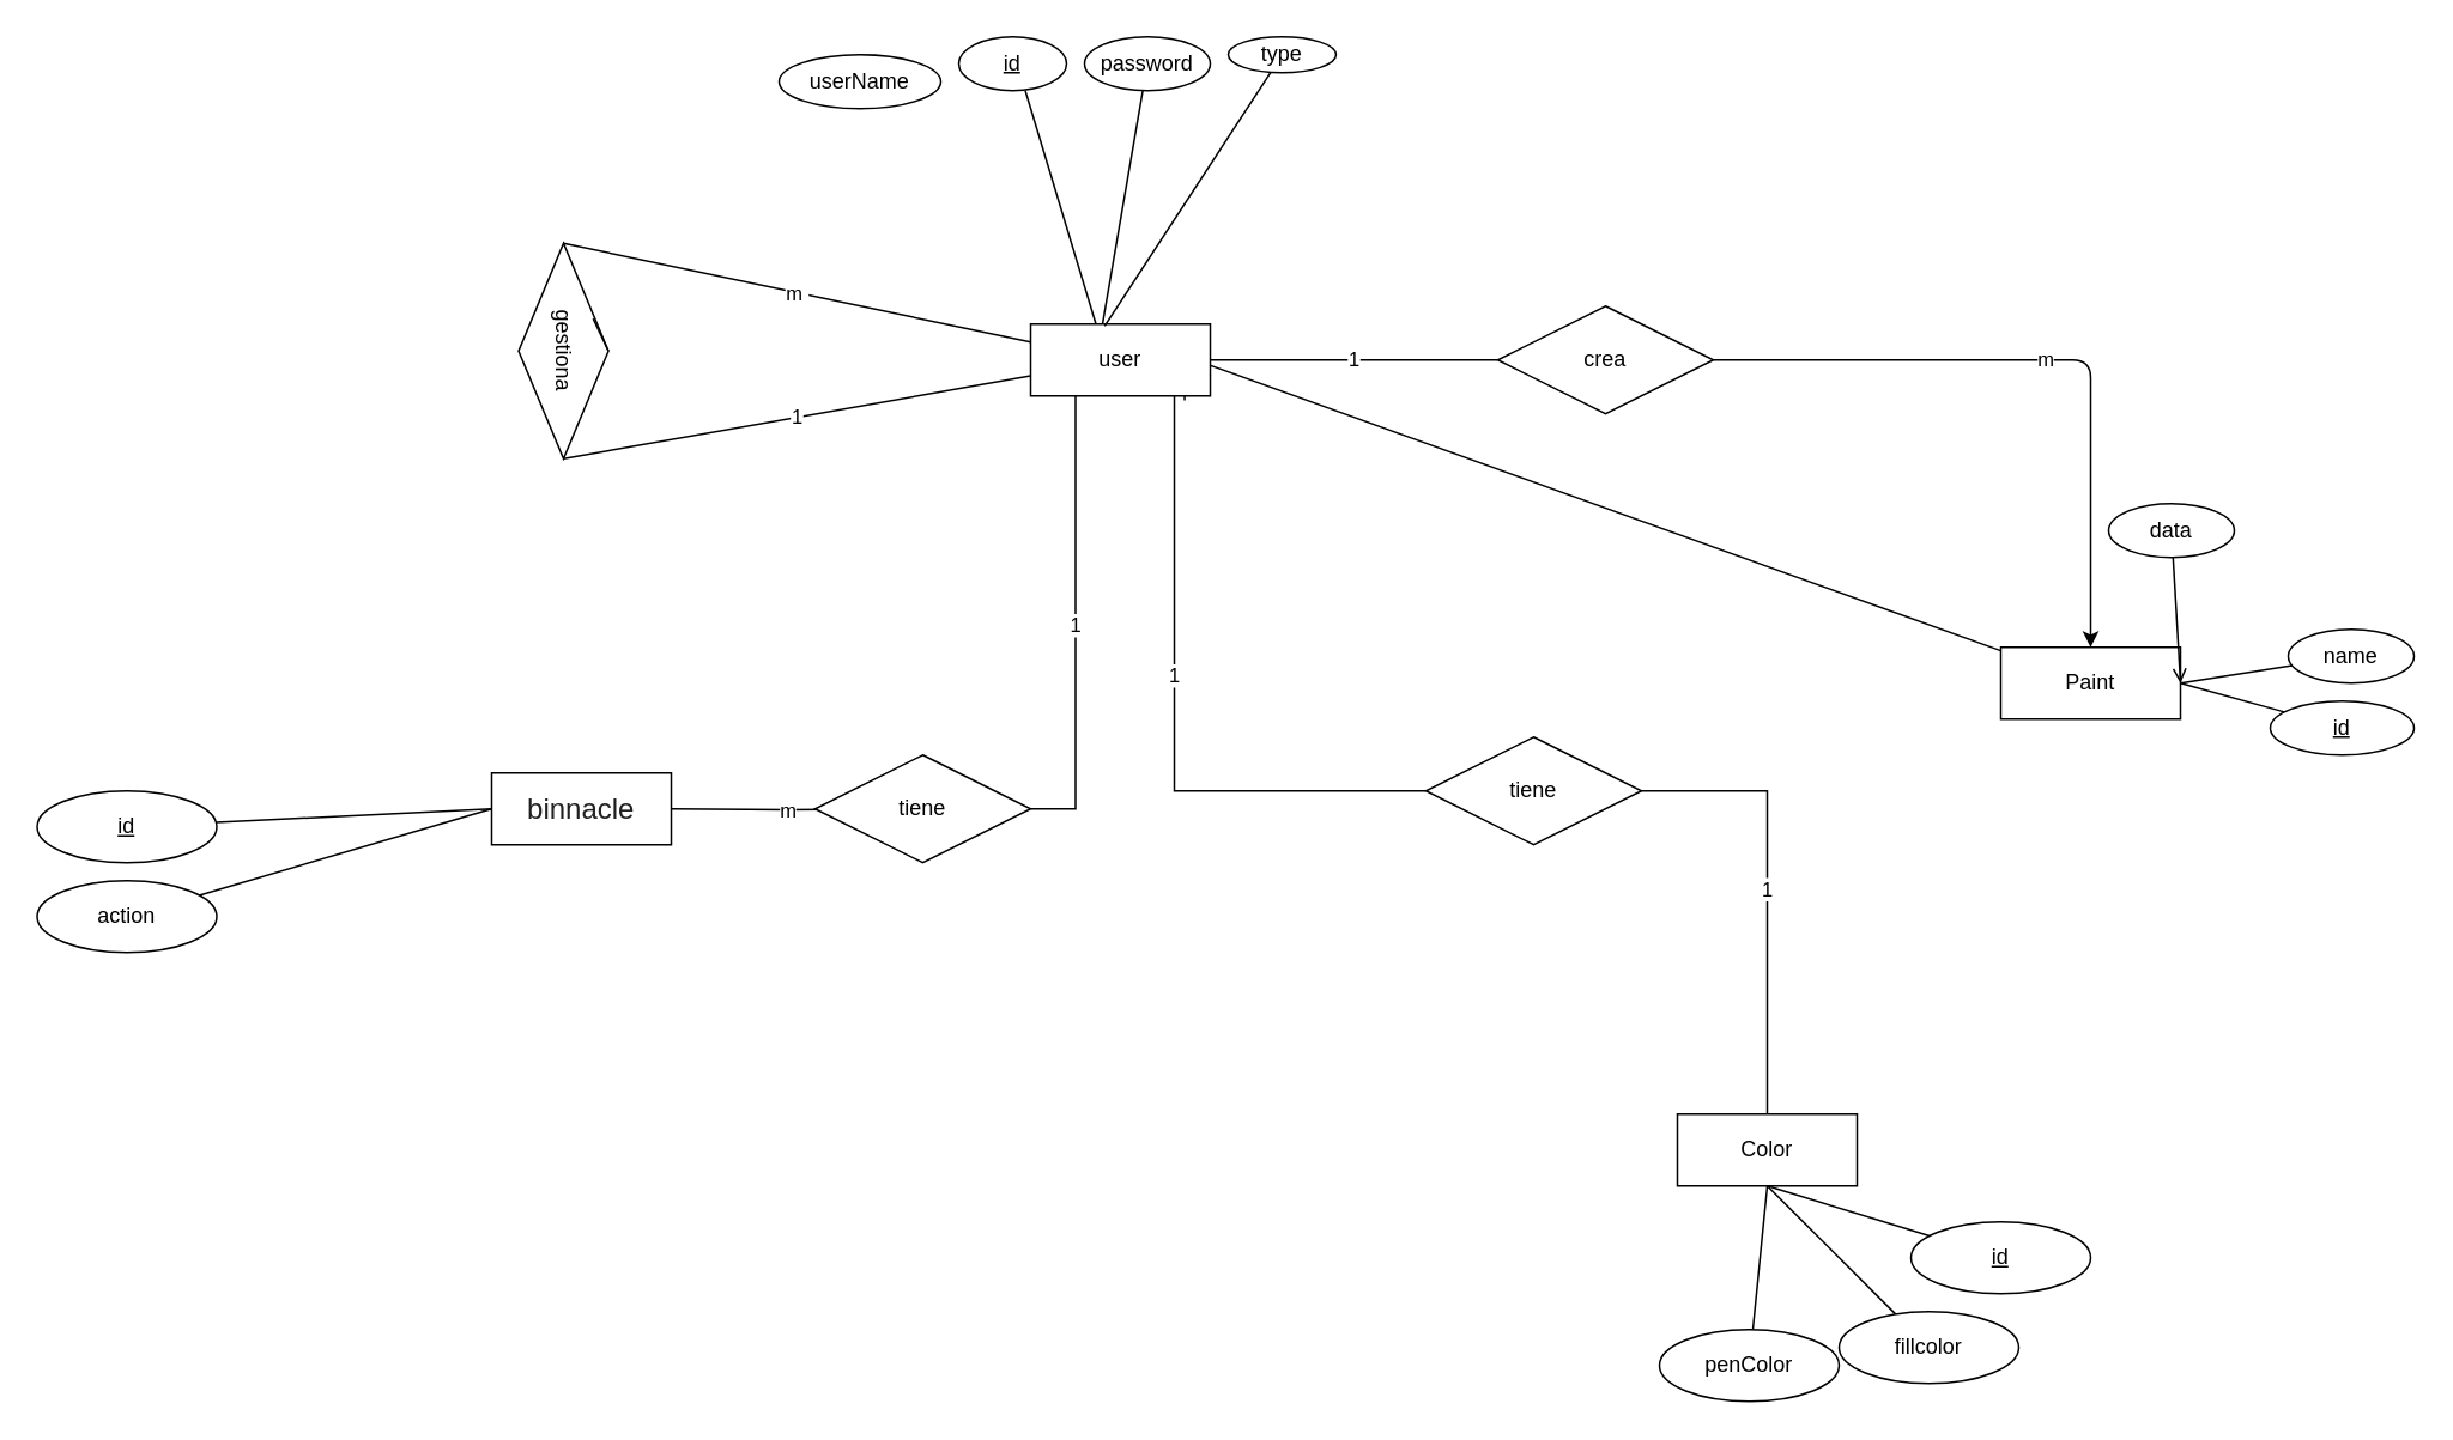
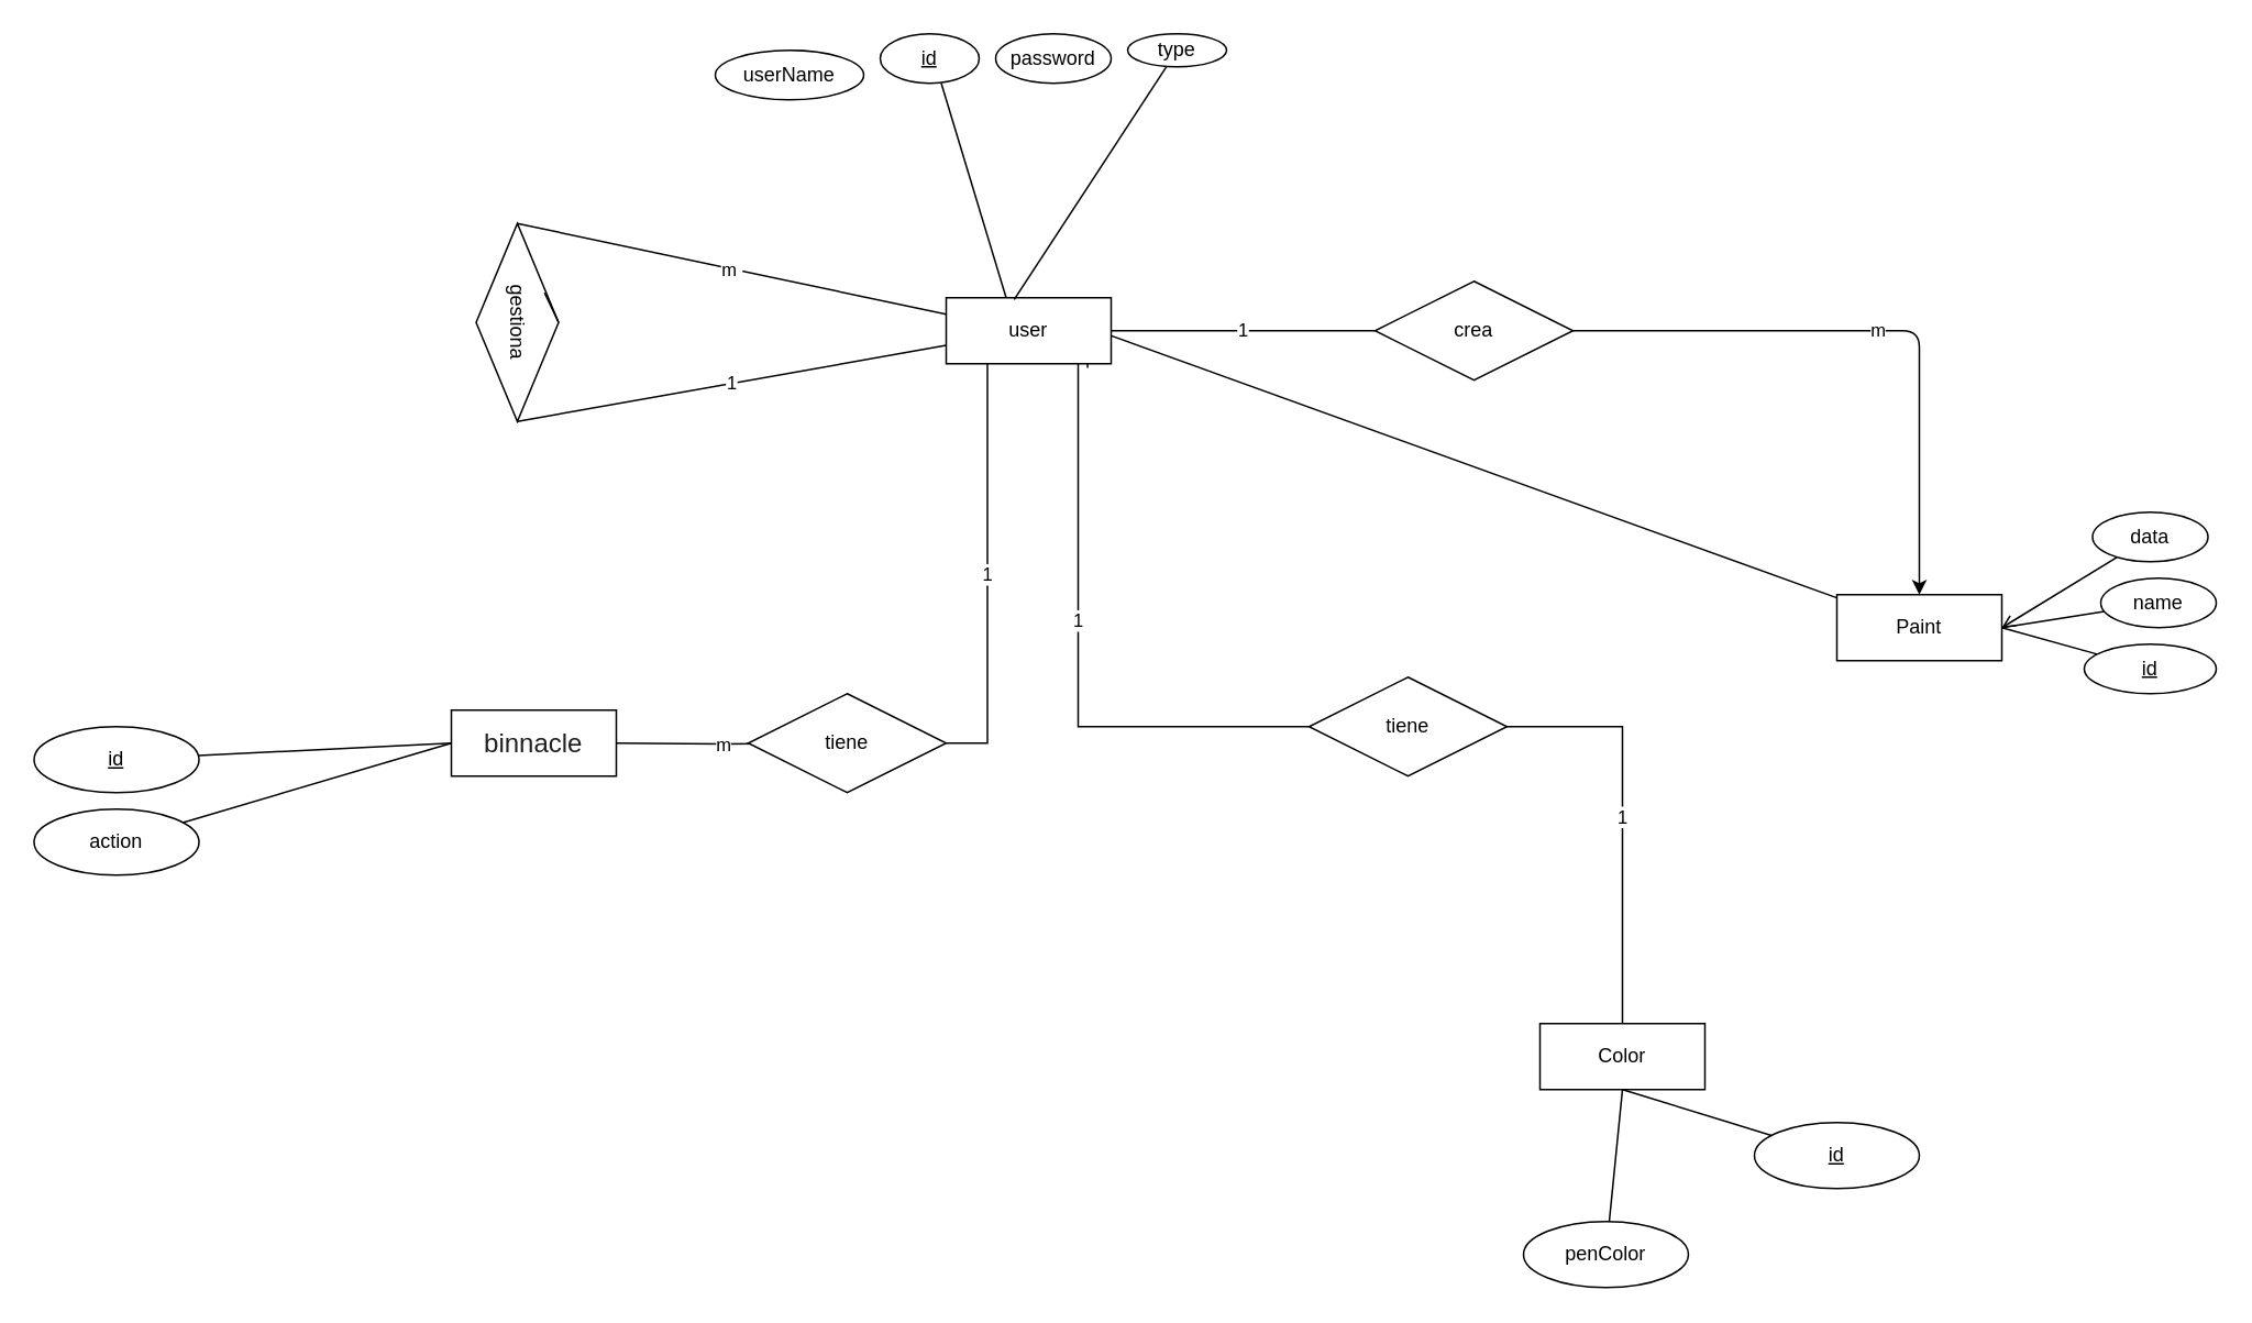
  <mxCell id="0" />
  <mxCell id="1" parent="0" />
  <mxCell id="2" value="&lt;font style=&quot;vertical-align: inherit&quot;&gt;&lt;font style=&quot;vertical-align: inherit&quot;&gt;1&lt;/font&gt;&lt;/font&gt;" style="rounded=0;orthogonalLoop=1;jettySize=auto;html=1;endArrow=none;endFill=0;entryX=1;entryY=0.5;entryDx=0;entryDy=0;" parent="1" source="7" target="11" edge="1"><mxGeometry relative="1" as="geometry"><mxPoint x="623" as="targetPoint" y="350" /></mxGeometry></mxCell>
  <mxCell id="3" value="&lt;font style=&quot;vertical-align: inherit&quot;&gt;&lt;font style=&quot;vertical-align: inherit&quot;&gt;1&lt;/font&gt;&lt;/font&gt;" style="edgeStyle=orthogonalEdgeStyle;rounded=0;orthogonalLoop=1;jettySize=auto;html=1;entryX=0;entryY=0.5;entryDx=0;entryDy=0;endArrow=none;endFill=0;" parent="1" source="7" target="12" edge="1"><mxGeometry relative="1" as="geometry"><Array as="points" /></mxGeometry></mxCell>
  <mxCell id="4" style="rounded=0;orthogonalLoop=1;jettySize=auto;html=1;endArrow=none;endFill=0;exitX=0.374;exitY=0.01;exitDx=0;exitDy=0;exitPerimeter=0;" parent="1" source="7" target="9" edge="1"><mxGeometry relative="1" as="geometry" /></mxCell>
  <mxCell id="5" style="rounded=0;orthogonalLoop=1;jettySize=auto;html=1;endArrow=none;endFill=0;entryX=0.617;entryY=1;entryDx=0;entryDy=0;entryPerimeter=0;exitX=0.365;exitY=0.013;exitDx=0;exitDy=0;exitPerimeter=0;" parent="1" source="7" target="17" edge="1"><mxGeometry relative="1" as="geometry"><mxPoint x="663" y="100" as="targetPoint" /></mxGeometry></mxCell>
  <mxCell id="6" value="1" style="edgeStyle=orthogonalEdgeStyle;rounded=0;orthogonalLoop=1;jettySize=auto;html=1;entryX=0;entryY=0.5;entryDx=0;entryDy=0;endArrow=none;endFill=0;exitX=0.857;exitY=1.064;exitDx=0;exitDy=0;exitPerimeter=0;" parent="1" source="7" target="42" edge="1"><mxGeometry relative="1" as="geometry"><Array as="points"><mxPoint x="659" y="200" /><mxPoint x="653" y="200" /><mxPoint x="653" y="440" /></Array></mxGeometry></mxCell>
  <mxCell id="7" value="user" style="whiteSpace=wrap;html=1;align=center;" parent="1" vertex="1"><mxGeometry x="573" y="180" width="100" height="40" as="geometry" /></mxCell>
  <mxCell id="8" value="&lt;font style=&quot;vertical-align: inherit&quot;&gt;&lt;font style=&quot;vertical-align: inherit&quot;&gt;1&lt;/font&gt;&lt;/font&gt;" style="edgeStyle=orthogonalEdgeStyle;rounded=0;orthogonalLoop=1;jettySize=auto;html=1;endArrow=none;endFill=0;exitX=0.25;exitY=1;exitDx=0;exitDy=0;entryX=1;entryY=0.5;entryDx=0;entryDy=0;" parent="1" source="7" target="15" edge="1"><mxGeometry relative="1" as="geometry"><mxPoint x="623" y="590" as="sourcePoint" /></mxGeometry></mxCell>
  <mxCell id="9" value="Paint" style="whiteSpace=wrap;html=1;align=center;" parent="1" vertex="1"><mxGeometry x="1113" y="360" width="100" height="40" as="geometry" /></mxCell>
  <mxCell id="10" value="&lt;font style=&quot;vertical-align: inherit&quot;&gt;&lt;font style=&quot;vertical-align: inherit&quot;&gt;&lt;font style=&quot;vertical-align: inherit&quot;&gt;&lt;font style=&quot;vertical-align: inherit&quot;&gt;m&amp;nbsp;&lt;/font&gt;&lt;/font&gt;&lt;/font&gt;&lt;/font&gt;" style="rounded=0;orthogonalLoop=1;jettySize=auto;html=1;endArrow=none;endFill=0;entryX=0;entryY=0.25;entryDx=0;entryDy=0;exitX=0;exitY=0.5;exitDx=0;exitDy=0;" parent="1" source="11" target="7" edge="1"><mxGeometry relative="1" as="geometry"><mxPoint x="318" y="150" as="sourcePoint" /></mxGeometry></mxCell>
  <mxCell id="11" value="gestiona" style="shape=rhombus;perimeter=rhombusPerimeter;whiteSpace=wrap;html=1;align=center;rotation=90;" parent="1" vertex="1"><mxGeometry x="253" y="170" width="120" height="50" as="geometry" /></mxCell>
  <mxCell id="12" value="crea" style="shape=rhombus;perimeter=rhombusPerimeter;whiteSpace=wrap;html=1;align=center;" parent="1" vertex="1"><mxGeometry x="833" y="170" width="120" height="60" as="geometry" /></mxCell>
  <mxCell id="13" value="&lt;span style=&quot;color: rgb(33 , 33 , 33) ; font-family: &amp;#34;poppins&amp;#34; , sans-serif ; font-size: 16px ; text-align: left ; background-color: rgb(255 , 255 , 255)&quot;&gt;binnacle&lt;/span&gt;" style="whiteSpace=wrap;html=1;align=center;" parent="1" vertex="1"><mxGeometry x="273" y="430" width="100" height="40" as="geometry" /></mxCell>
  <mxCell id="14" value="&lt;font style=&quot;vertical-align: inherit&quot;&gt;&lt;font style=&quot;vertical-align: inherit&quot;&gt;m&lt;/font&gt;&lt;/font&gt;" style="edgeStyle=orthogonalEdgeStyle;rounded=0;orthogonalLoop=1;jettySize=auto;html=1;entryX=1;entryY=0.5;entryDx=0;entryDy=0;endArrow=none;endFill=0;" parent="1" target="13" edge="1"><mxGeometry relative="1" as="geometry"><mxPoint x="503" y="450" as="sourcePoint" /></mxGeometry></mxCell>
  <mxCell id="15" value="tiene" style="shape=rhombus;perimeter=rhombusPerimeter;whiteSpace=wrap;html=1;align=center;" parent="1" vertex="1"><mxGeometry x="453" y="420" width="120" height="60" as="geometry" /></mxCell>
  <mxCell id="16" value="userName" style="ellipse;whiteSpace=wrap;html=1;" parent="1" vertex="1"><mxGeometry x="433" y="30" width="90" height="30" as="geometry" /></mxCell>
  <mxCell id="17" value="&lt;u&gt;id&lt;/u&gt;" style="ellipse;whiteSpace=wrap;html=1;" parent="1" vertex="1"><mxGeometry y="20" width="60" height="30" as="geometry" x="533" /></mxCell>
  <mxCell id="18" value="m" style="endArrow=classic;html=1;exitX=1;exitY=0.5;exitDx=0;exitDy=0;edgeStyle=orthogonalEdgeStyle;" parent="1" source="12" target="9" edge="1"><mxGeometry width="50" height="50" relative="1" as="geometry"><mxPoint x="723" y="470" as="sourcePoint" /><mxPoint x="773" y="420" as="targetPoint" /></mxGeometry></mxCell>
  <mxCell id="19" style="edgeStyle=none;rounded=0;orthogonalLoop=1;jettySize=auto;html=1;entryX=1;entryY=0.5;entryDx=0;entryDy=0;endArrow=open;endFill=0;" parent="1" source="20" target="9" edge="1"><mxGeometry relative="1" as="geometry" /></mxCell>
- <mxCell id="20" value="data" style="ellipse;whiteSpace=wrap;html=1;align=center;" parent="1" vertex="1"><mxGeometry x="1173" y="280" width="70" height="30" as="geometry" /></mxCell>
+ <mxCell id="20" value="data" style="ellipse;whiteSpace=wrap;html=1;align=center;" parent="1" vertex="1"><mxGeometry x="1268" y="310" width="70" height="30" as="geometry" /></mxCell>
  <mxCell id="21" style="edgeStyle=none;rounded=0;orthogonalLoop=1;jettySize=auto;html=1;entryX=1;entryY=0.5;entryDx=0;entryDy=0;endArrow=none;endFill=0;" parent="1" source="22" target="9" edge="1"><mxGeometry relative="1" as="geometry" /></mxCell>
  <mxCell id="22" value="name" style="ellipse;whiteSpace=wrap;html=1;align=center;" parent="1" vertex="1"><mxGeometry x="1273" width="70" height="30" as="geometry" y="350" /></mxCell>
  <mxCell id="23" style="edgeStyle=none;rounded=0;orthogonalLoop=1;jettySize=auto;html=1;entryX=1;entryY=0.5;entryDx=0;entryDy=0;endArrow=none;endFill=0;" parent="1" source="24" target="9" edge="1"><mxGeometry relative="1" as="geometry" /></mxCell>
  <mxCell id="24" value="id" style="ellipse;whiteSpace=wrap;html=1;align=center;fontStyle=4;" parent="1" vertex="1"><mxGeometry x="1263" y="390" width="80" height="30" as="geometry" /></mxCell>
- <mxCell id="25" style="edgeStyle=none;rounded=0;orthogonalLoop=1;jettySize=auto;html=1;entryX=0.4;entryY=0;entryDx=0;entryDy=0;entryPerimeter=0;endArrow=none;endFill=0;" parent="1" source="26" target="7" edge="1"><mxGeometry relative="1" as="geometry" /></mxCell>
  <mxCell id="26" value="password" style="ellipse;whiteSpace=wrap;html=1;" parent="1" vertex="1"><mxGeometry x="603" y="20" width="70" height="30" as="geometry" /></mxCell>
  <mxCell id="27" style="edgeStyle=none;rounded=0;orthogonalLoop=1;jettySize=auto;html=1;entryX=0;entryY=0.5;entryDx=0;entryDy=0;endArrow=none;endFill=0;" parent="1" source="28" target="13" edge="1"><mxGeometry relative="1" as="geometry" /></mxCell>
  <mxCell id="28" value="id" style="ellipse;whiteSpace=wrap;html=1;align=center;fontStyle=4;" parent="1" vertex="1"><mxGeometry x="20" y="440" width="100" height="40" as="geometry" /></mxCell>
  <mxCell id="29" style="edgeStyle=none;rounded=0;orthogonalLoop=1;jettySize=auto;html=1;endArrow=none;endFill=0;" parent="1" source="30" edge="1"><mxGeometry relative="1" as="geometry"><mxPoint x="273" y="450" as="targetPoint" /></mxGeometry></mxCell>
  <mxCell id="30" value="action" style="ellipse;whiteSpace=wrap;html=1;align=center;" parent="1" vertex="1"><mxGeometry x="20" y="490" width="100" height="40" as="geometry" /></mxCell>
  <mxCell id="31" style="edgeStyle=none;rounded=0;orthogonalLoop=1;jettySize=auto;html=1;exitX=0.5;exitY=0;exitDx=0;exitDy=0;entryX=0.35;entryY=0.171;entryDx=0;entryDy=0;entryPerimeter=0;endArrow=none;endFill=0;" parent="1" source="11" target="11" edge="1"><mxGeometry relative="1" as="geometry" /></mxCell>
  <mxCell id="32" style="edgeStyle=none;rounded=0;orthogonalLoop=1;jettySize=auto;html=1;entryX=0.412;entryY=0.028;entryDx=0;entryDy=0;entryPerimeter=0;endArrow=none;endFill=0;" parent="1" source="33" target="7" edge="1"><mxGeometry relative="1" as="geometry" /></mxCell>
  <mxCell id="33" value="type" style="ellipse;whiteSpace=wrap;html=1;align=center;" parent="1" vertex="1"><mxGeometry x="683" y="20" width="60" height="20" as="geometry" /></mxCell>
  <mxCell id="34" style="edgeStyle=none;rounded=0;orthogonalLoop=1;jettySize=auto;html=1;endArrow=none;endFill=0;exitX=0.5;exitY=1;exitDx=0;exitDy=0;" parent="1" source="35" target="40" edge="1"><mxGeometry relative="1" as="geometry" /></mxCell>
  <mxCell id="35" value="Color" style="whiteSpace=wrap;html=1;align=center;" parent="1" vertex="1"><mxGeometry x="933" y="620" width="100" height="40" as="geometry" /></mxCell>
- <mxCell id="36" style="edgeStyle=none;rounded=0;orthogonalLoop=1;jettySize=auto;html=1;endArrow=none;endFill=0;entryX=0.5;entryY=1;entryDx=0;entryDy=0;" parent="1" source="37" target="35" edge="1"><mxGeometry relative="1" as="geometry"><mxPoint x="982.49" y="669.553" as="targetPoint" /></mxGeometry></mxCell>
- <mxCell id="37" value="fillcolor" style="ellipse;whiteSpace=wrap;html=1;align=center;" parent="1" vertex="1"><mxGeometry x="1023" y="730" width="100" height="40" as="geometry" /></mxCell>
  <mxCell id="38" style="edgeStyle=none;rounded=0;orthogonalLoop=1;jettySize=auto;html=1;entryX=0.5;entryY=1;entryDx=0;entryDy=0;endArrow=none;endFill=0;" parent="1" source="39" target="35" edge="1"><mxGeometry relative="1" as="geometry"><mxPoint x="986.5" y="669.96" as="targetPoint" /></mxGeometry></mxCell>
  <mxCell id="39" value="penColor" style="ellipse;whiteSpace=wrap;html=1;align=center;" parent="1" vertex="1"><mxGeometry x="923" y="740" width="100" height="40" as="geometry" /></mxCell>
  <mxCell id="40" value="id" style="ellipse;whiteSpace=wrap;html=1;align=center;fontStyle=4;" parent="1" vertex="1"><mxGeometry x="1063" y="680" width="100" height="40" as="geometry" /></mxCell>
  <mxCell id="41" value="1" style="edgeStyle=orthogonalEdgeStyle;rounded=0;orthogonalLoop=1;jettySize=auto;html=1;entryX=0.5;entryY=0;entryDx=0;entryDy=0;endArrow=none;endFill=0;" parent="1" source="42" target="35" edge="1"><mxGeometry relative="1" as="geometry" /></mxCell>
  <mxCell id="42" value="tiene" style="shape=rhombus;perimeter=rhombusPerimeter;whiteSpace=wrap;html=1;align=center;" parent="1" vertex="1"><mxGeometry x="793" y="410" width="120" height="60" as="geometry" /></mxCell>
